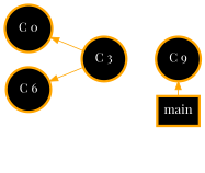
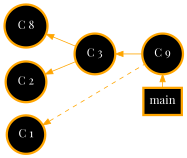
  digraph {
    fontname="Playfair Display"
    rankdir=LR
    node [color=orange fillcolor=black fontcolor=white fontname="Playfair Display" fontsize=15.0 penwidth=3 shape=circle style=filled]
    edge [color=orange dir=back fontname="Playfair Display"]
    n1 [label=main shape=rect style="bold,filled" width=0.3]
    n2 [label="C 9" width=0.3]
-   n3 [label="C 0" width=0.3]
+   n3 [label="C 8" width=0.3]
    n4 [label="C 3" width=0.3]
-   n6 [label="C 6" width=0.3]
+   n5 [label="C 1" width=0.3]
+   n6 [label="C 2" width=0.3]
    subgraph sub_1 {
      rank=same
      n1
      n2
    }
    n2 -> n1
    n3 -> n4
+   n4 -> n2
+   n5 -> n2 [constraint=false style=dashed]
    n6 -> n4
  }
